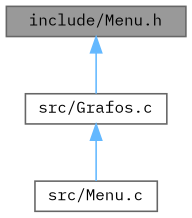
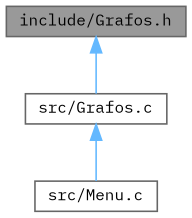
  digraph {
    fontname="IBM Plex Mono"
    node [color=grey40 fillcolor=white fontname="IBM Plex Mono" fontsize=10 shape=box style=filled]
    edge [color=steelblue1 dir=back fontname="IBM Plex Mono" fontsize=10 labelfontname=Helvetica labelfontsize=10 style=solid]
-   n1 [color=gray40 fillcolor=grey60 fontcolor=black height=0.2 label="include/Menu.h" width=0.4]
+   n1 [color=gray40 fillcolor=grey60 fontcolor=black height=0.2 label="include/Grafos.h" width=0.4]
    n2 [height=0.2 label="src/Grafos.c" width=0.4]
    n3 [height=0.2 label="src/Menu.c" width=0.4]
    n1 -> n2
    n2 -> n3
  }
